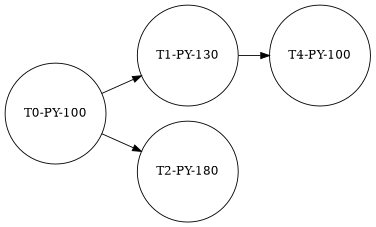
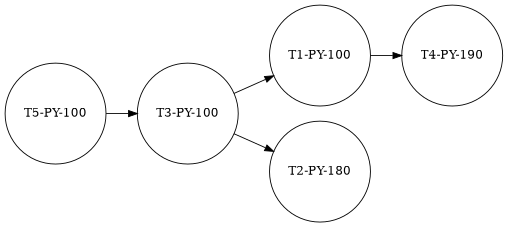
  digraph {
    rankdir=LR
    node [shape=circle]
-   "T3-PY-100" [label="T0-PY-100"]
-   "T1-PY-100" [label="T1-PY-130"]
+   "T3-PY-100"
+   "T1-PY-100"
    n3 [label="T2-PY-180"]
-   "T4-PY-100"
+   "T4-PY-100" [label="T4-PY-190"]
+   "T5-PY-100"
    "T3-PY-100" -> "T1-PY-100"
    "T3-PY-100" -> n3
    "T1-PY-100" -> "T4-PY-100"
+   "T5-PY-100" -> "T3-PY-100"
  }
